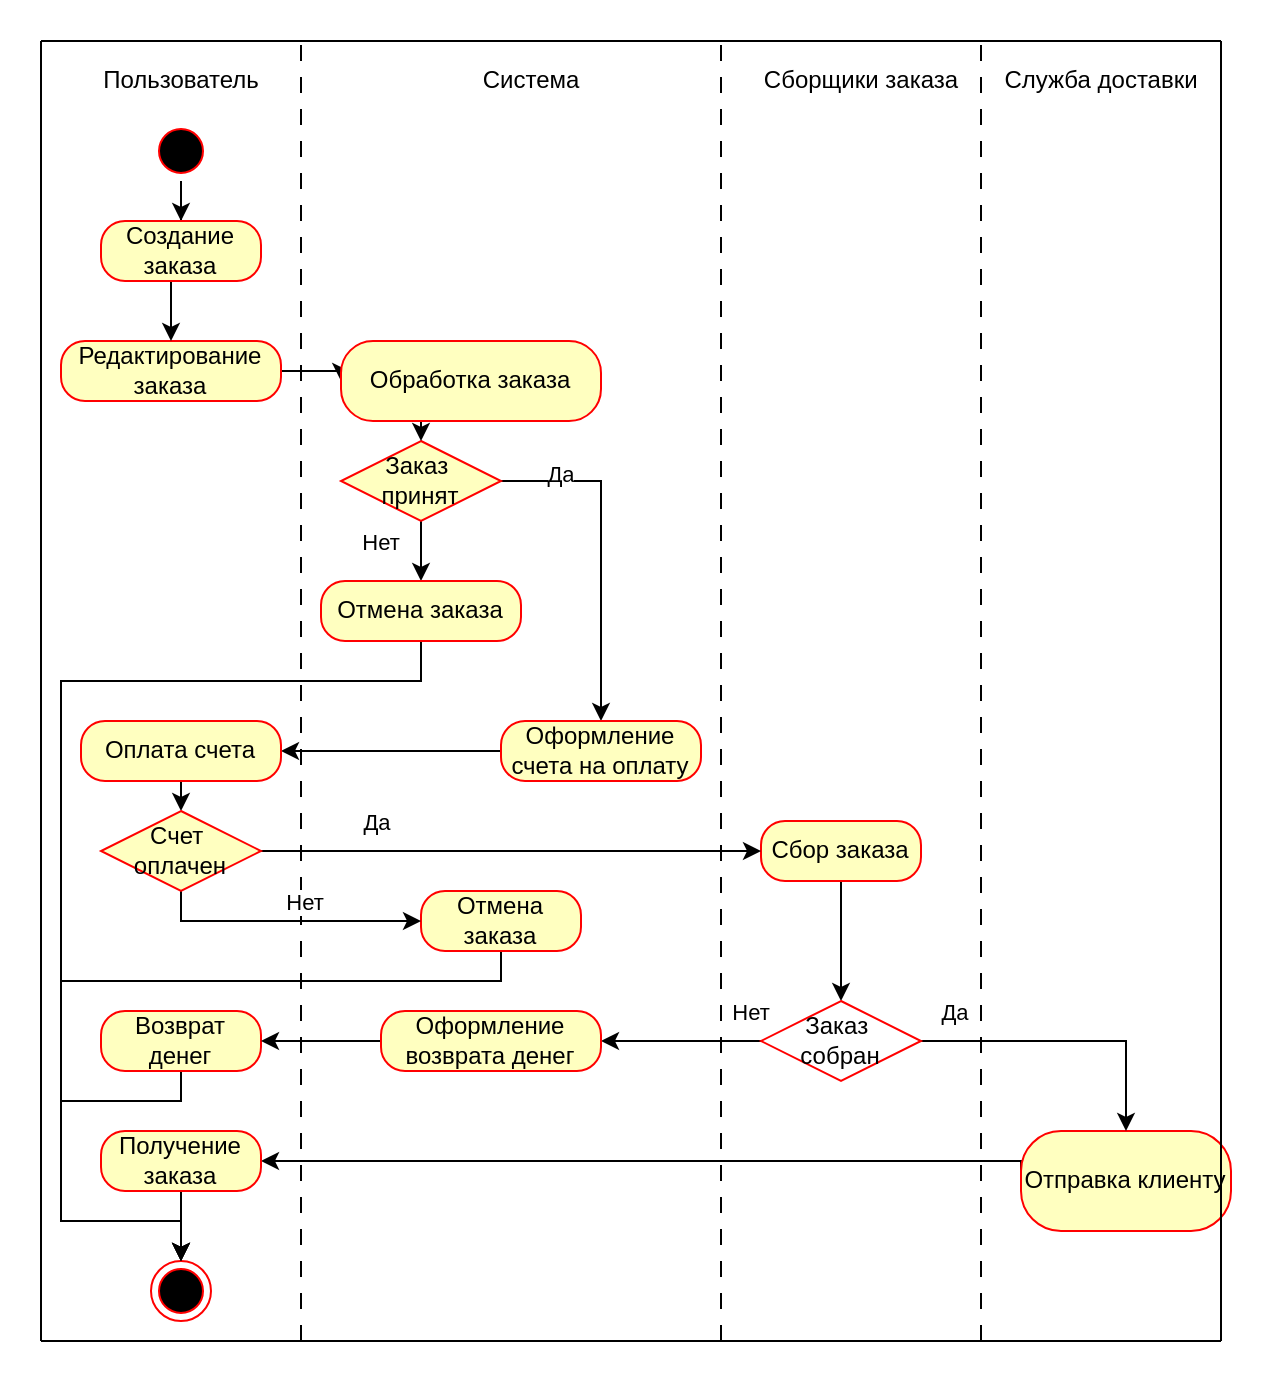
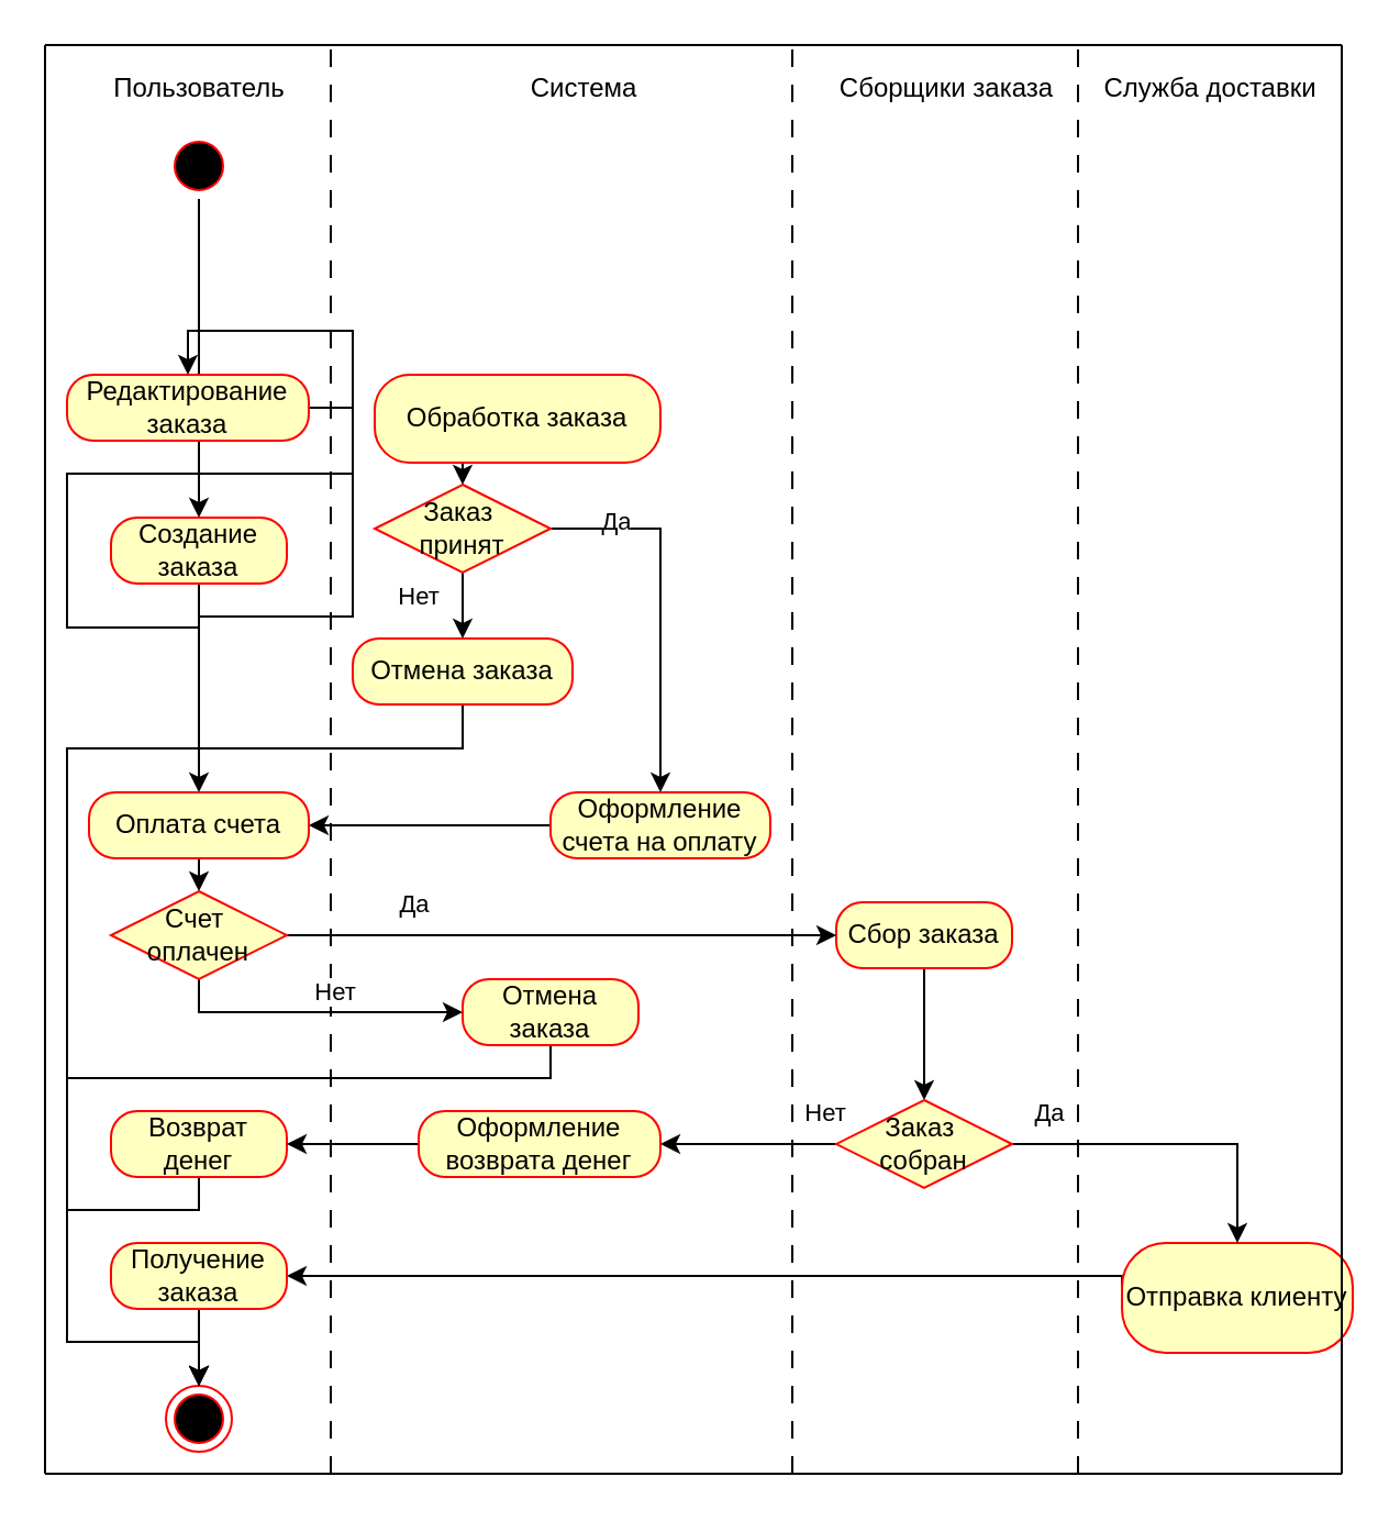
  <mxCell id="0" />
  <mxCell id="1" parent="0" />
  <mxCell id="2" value="" style="ellipse;html=1;shape=endState;fillColor=#000000;strokeColor=#ff0000;" parent="1" vertex="1"><mxGeometry x="75" y="630" width="30" height="30" as="geometry" /></mxCell>
  <mxCell id="3" style="edgeStyle=orthogonalEdgeStyle;rounded=0;orthogonalLoop=1;jettySize=auto;html=1;exitX=0.5;exitY=1;exitDx=0;exitDy=0;" parent="1" source="4" target="29" edge="1"><mxGeometry relative="1" as="geometry" /></mxCell>
  <mxCell id="4" value="" style="ellipse;html=1;shape=startState;fillColor=#000000;strokeColor=#ff0000;" parent="1" vertex="1"><mxGeometry x="75" y="60" width="30" height="30" as="geometry" /></mxCell>
  <mxCell id="5" style="edgeStyle=orthogonalEdgeStyle;rounded=0;orthogonalLoop=1;jettySize=auto;html=1;exitX=1;exitY=0.5;exitDx=0;exitDy=0;entryX=0.5;entryY=0;entryDx=0;entryDy=0;" parent="1" source="8" target="42" edge="1"><mxGeometry relative="1" as="geometry"><mxPoint x="280" y="305" as="targetPoint" /><Array as="points"><mxPoint x="300" y="240" /><mxPoint x="300" y="360" /></Array></mxGeometry></mxCell>
  <mxCell id="6" value="Да" style="edgeLabel;html=1;align=center;verticalAlign=middle;resizable=0;points=[];" parent="5" vertex="1" connectable="0"><mxGeometry x="-0.364" y="2" relative="1" as="geometry"><mxPoint x="-23" y="-8" as="offset" /></mxGeometry></mxCell>
  <mxCell id="7" style="edgeStyle=orthogonalEdgeStyle;rounded=0;orthogonalLoop=1;jettySize=auto;html=1;exitX=0.5;exitY=1;exitDx=0;exitDy=0;entryX=0.5;entryY=0;entryDx=0;entryDy=0;" parent="1" source="8" target="53" edge="1"><mxGeometry relative="1" as="geometry" /></mxCell>
  <mxCell id="8" value="Заказ&amp;nbsp;&lt;div&gt;принят&lt;/div&gt;" style="rhombus;whiteSpace=wrap;html=1;fontColor=#000000;fillColor=#ffffc0;strokeColor=#ff0000;" parent="1" vertex="1"><mxGeometry x="170" y="220" width="80" height="40" as="geometry" /></mxCell>
- <mxCell id="9" style="edgeStyle=orthogonalEdgeStyle;rounded=0;orthogonalLoop=1;jettySize=auto;html=1;exitX=1;exitY=0.5;exitDx=0;exitDy=0;entryX=0;entryY=0.5;entryDx=0;entryDy=0;" parent="1" source="10" target="21" edge="1"><mxGeometry relative="1" as="geometry" /></mxCell>
+ <mxCell id="9" style="edgeStyle=orthogonalEdgeStyle;rounded=0;orthogonalLoop=1;jettySize=auto;html=1;exitX=1;exitY=0.5;exitDx=0;exitDy=0;" parent="1" source="10" target="44" edge="1"><mxGeometry relative="1" as="geometry" /></mxCell>
  <mxCell id="10" value="Редактирование заказа" style="rounded=1;whiteSpace=wrap;html=1;arcSize=40;fontColor=#000000;fillColor=#ffffc0;strokeColor=#ff0000;" parent="1" vertex="1"><mxGeometry x="30" y="170" width="110" height="30" as="geometry" /></mxCell>
  <mxCell id="11" value="Пользователь" style="text;html=1;align=center;verticalAlign=middle;resizable=0;points=[];autosize=1;strokeColor=none;fillColor=none;" parent="1" vertex="1"><mxGeometry x="40" y="25" width="100" height="30" as="geometry" /></mxCell>
  <mxCell id="12" value="Система" style="text;html=1;align=center;verticalAlign=middle;resizable=0;points=[];autosize=1;strokeColor=none;fillColor=none;" parent="1" vertex="1"><mxGeometry x="230" y="25" width="70" height="30" as="geometry" /></mxCell>
  <mxCell id="13" value="Сборщики заказа" style="text;html=1;align=center;verticalAlign=middle;resizable=0;points=[];autosize=1;strokeColor=none;fillColor=none;" parent="1" vertex="1"><mxGeometry x="370" y="25" width="120" height="30" as="geometry" /></mxCell>
  <mxCell id="14" value="" style="endArrow=none;html=1;rounded=0;" parent="1" edge="1"><mxGeometry width="50" height="50" relative="1" as="geometry"><mxPoint x="20" y="20" as="sourcePoint" /><mxPoint x="610" y="20" as="targetPoint" /></mxGeometry></mxCell>
  <mxCell id="15" value="" style="endArrow=none;html=1;rounded=0;" parent="1" edge="1"><mxGeometry width="50" height="50" relative="1" as="geometry"><mxPoint x="20" y="670" as="sourcePoint" /><mxPoint x="20" y="20" as="targetPoint" /></mxGeometry></mxCell>
  <mxCell id="16" value="" style="endArrow=none;html=1;rounded=0;" parent="1" edge="1"><mxGeometry width="50" height="50" relative="1" as="geometry"><mxPoint x="610" y="670" as="sourcePoint" /><mxPoint x="20" y="670" as="targetPoint" /></mxGeometry></mxCell>
  <mxCell id="17" value="" style="endArrow=none;html=1;rounded=0;dashed=1;dashPattern=8 8;" parent="1" edge="1"><mxGeometry width="50" height="50" relative="1" as="geometry"><mxPoint x="150" y="670" as="sourcePoint" /><mxPoint x="150" y="20" as="targetPoint" /></mxGeometry></mxCell>
  <mxCell id="18" value="" style="endArrow=none;html=1;rounded=0;dashed=1;dashPattern=8 8;" parent="1" edge="1"><mxGeometry width="50" height="50" relative="1" as="geometry"><mxPoint x="360" y="670" as="sourcePoint" /><mxPoint x="360" y="20" as="targetPoint" /></mxGeometry></mxCell>
  <mxCell id="19" value="" style="endArrow=none;html=1;rounded=0;dashed=1;dashPattern=8 8;" parent="1" edge="1"><mxGeometry width="50" height="50" relative="1" as="geometry"><mxPoint x="490" y="670" as="sourcePoint" /><mxPoint x="490" y="20" as="targetPoint" /></mxGeometry></mxCell>
  <mxCell id="20" style="edgeStyle=orthogonalEdgeStyle;rounded=0;orthogonalLoop=1;jettySize=auto;html=1;exitX=0.5;exitY=1;exitDx=0;exitDy=0;entryX=0.5;entryY=0;entryDx=0;entryDy=0;" parent="1" source="21" target="8" edge="1"><mxGeometry relative="1" as="geometry" /></mxCell>
  <mxCell id="21" value="Обработка заказа" style="rounded=1;whiteSpace=wrap;html=1;arcSize=40;fontColor=#000000;fillColor=#ffffc0;strokeColor=#ff0000;" parent="1" vertex="1"><mxGeometry x="170" y="170" width="130" height="40" as="geometry" /></mxCell>
  <mxCell id="22" style="edgeStyle=orthogonalEdgeStyle;rounded=0;orthogonalLoop=1;jettySize=auto;html=1;exitX=0.5;exitY=1;exitDx=0;exitDy=0;entryX=0.5;entryY=0;entryDx=0;entryDy=0;" parent="1" source="23" target="36" edge="1"><mxGeometry relative="1" as="geometry" /></mxCell>
  <mxCell id="23" value="Сбор заказа" style="rounded=1;whiteSpace=wrap;html=1;arcSize=40;fontColor=#000000;fillColor=#ffffc0;strokeColor=#ff0000;" parent="1" vertex="1"><mxGeometry x="380" y="410" width="80" height="30" as="geometry" /></mxCell>
  <mxCell id="24" style="edgeStyle=orthogonalEdgeStyle;rounded=0;orthogonalLoop=1;jettySize=auto;html=1;exitX=0;exitY=0.5;exitDx=0;exitDy=0;entryX=1;entryY=0.5;entryDx=0;entryDy=0;" parent="1" source="25" target="27" edge="1"><mxGeometry relative="1" as="geometry"><Array as="points"><mxPoint x="210" y="580" /><mxPoint x="210" y="580" /></Array></mxGeometry></mxCell>
  <mxCell id="25" value="Отправка клиенту" style="rounded=1;whiteSpace=wrap;html=1;arcSize=40;fontColor=#000000;fillColor=#ffffc0;strokeColor=#ff0000;" parent="1" vertex="1"><mxGeometry x="510" y="565" width="105" height="50" as="geometry" /></mxCell>
  <mxCell id="26" style="edgeStyle=orthogonalEdgeStyle;rounded=0;orthogonalLoop=1;jettySize=auto;html=1;exitX=0.5;exitY=1;exitDx=0;exitDy=0;entryX=0.5;entryY=0;entryDx=0;entryDy=0;" parent="1" source="27" target="2" edge="1"><mxGeometry relative="1" as="geometry" /></mxCell>
  <mxCell id="27" value="Получение заказа" style="rounded=1;whiteSpace=wrap;html=1;arcSize=40;fontColor=#000000;fillColor=#ffffc0;strokeColor=#ff0000;" parent="1" vertex="1"><mxGeometry x="50" y="565" width="80" height="30" as="geometry" /></mxCell>
  <mxCell id="28" style="edgeStyle=orthogonalEdgeStyle;rounded=0;orthogonalLoop=1;jettySize=auto;html=1;exitX=0.5;exitY=1;exitDx=0;exitDy=0;entryX=0.5;entryY=0;entryDx=0;entryDy=0;" parent="1" source="29" target="10" edge="1"><mxGeometry relative="1" as="geometry" /></mxCell>
- <mxCell id="29" value="Создание заказа" style="rounded=1;whiteSpace=wrap;html=1;arcSize=40;fontColor=#000000;fillColor=#ffffc0;strokeColor=#ff0000;" parent="1" vertex="1"><mxGeometry x="50" y="110" width="80" height="30" as="geometry" /></mxCell>
+ <mxCell id="29" value="Создание заказа" style="rounded=1;whiteSpace=wrap;html=1;arcSize=40;fontColor=#000000;fillColor=#ffffc0;strokeColor=#ff0000;" parent="1" vertex="1"><mxGeometry x="50" y="235" width="80" height="30" as="geometry" /></mxCell>
  <mxCell id="30" style="edgeStyle=orthogonalEdgeStyle;rounded=0;orthogonalLoop=1;jettySize=auto;html=1;exitX=0.5;exitY=1;exitDx=0;exitDy=0;entryX=0.5;entryY=0;entryDx=0;entryDy=0;" parent="1" source="31" target="2" edge="1"><mxGeometry relative="1" as="geometry"><Array as="points"><mxPoint x="90" y="550" /><mxPoint x="30" y="550" /><mxPoint x="30" y="610" /><mxPoint x="90" y="610" /></Array></mxGeometry></mxCell>
  <mxCell id="31" value="Возврат денег" style="rounded=1;whiteSpace=wrap;html=1;arcSize=40;fontColor=#000000;fillColor=#ffffc0;strokeColor=#ff0000;" parent="1" vertex="1"><mxGeometry x="50" y="505" width="80" height="30" as="geometry" /></mxCell>
  <mxCell id="32" style="edgeStyle=orthogonalEdgeStyle;rounded=0;orthogonalLoop=1;jettySize=auto;html=1;exitX=1;exitY=0.5;exitDx=0;exitDy=0;entryX=0.5;entryY=0;entryDx=0;entryDy=0;" parent="1" source="36" target="25" edge="1"><mxGeometry relative="1" as="geometry" /></mxCell>
  <mxCell id="33" value="Да" style="edgeLabel;html=1;align=center;verticalAlign=middle;resizable=0;points=[];" parent="32" vertex="1" connectable="0"><mxGeometry x="-0.133" relative="1" as="geometry"><mxPoint x="-48" y="-15" as="offset" /></mxGeometry></mxCell>
  <mxCell id="34" style="edgeStyle=orthogonalEdgeStyle;rounded=0;orthogonalLoop=1;jettySize=auto;html=1;exitX=0;exitY=0.5;exitDx=0;exitDy=0;entryX=1;entryY=0.5;entryDx=0;entryDy=0;" parent="1" source="36" target="40" edge="1"><mxGeometry relative="1" as="geometry" /></mxCell>
  <mxCell id="35" value="Нет" style="edgeLabel;html=1;align=center;verticalAlign=middle;resizable=0;points=[];" parent="34" vertex="1" connectable="0"><mxGeometry x="-0.807" y="-2" relative="1" as="geometry"><mxPoint x="2" y="-13" as="offset" /></mxGeometry></mxCell>
- <mxCell id="36" value="Заказ&amp;nbsp;&lt;div&gt;собран&lt;/div&gt;" style="rhombus;whiteSpace=wrap;html=1;fontColor=#000000;fillColor=#ffffff;strokeColor=#ff0000;" parent="1" vertex="1"><mxGeometry x="380" y="500" width="80" height="40" as="geometry" /></mxCell>
+ <mxCell id="36" value="Заказ&amp;nbsp;&lt;div&gt;собран&lt;/div&gt;" style="rhombus;whiteSpace=wrap;html=1;fontColor=#000000;fillColor=#ffffc0;strokeColor=#ff0000;" parent="1" vertex="1"><mxGeometry x="380" y="500" width="80" height="40" as="geometry" /></mxCell>
  <mxCell id="37" style="edgeStyle=orthogonalEdgeStyle;rounded=0;orthogonalLoop=1;jettySize=auto;html=1;exitX=0.5;exitY=1;exitDx=0;exitDy=0;entryX=0.5;entryY=0;entryDx=0;entryDy=0;" parent="1" source="38" target="2" edge="1"><mxGeometry relative="1" as="geometry"><Array as="points"><mxPoint x="250" y="490" /><mxPoint x="30" y="490" /><mxPoint x="30" y="610" /><mxPoint x="90" y="610" /></Array></mxGeometry></mxCell>
  <mxCell id="38" value="Отмена заказа" style="rounded=1;whiteSpace=wrap;html=1;arcSize=40;fontColor=#000000;fillColor=#ffffc0;strokeColor=#ff0000;" parent="1" vertex="1"><mxGeometry x="210" y="445" width="80" height="30" as="geometry" /></mxCell>
  <mxCell id="39" style="edgeStyle=orthogonalEdgeStyle;rounded=0;orthogonalLoop=1;jettySize=auto;html=1;exitX=0;exitY=0.5;exitDx=0;exitDy=0;entryX=1;entryY=0.5;entryDx=0;entryDy=0;" parent="1" source="40" target="31" edge="1"><mxGeometry relative="1" as="geometry" /></mxCell>
  <mxCell id="40" value="Оформление возврата денег" style="rounded=1;whiteSpace=wrap;html=1;arcSize=40;fontColor=#000000;fillColor=#ffffc0;strokeColor=#ff0000;" parent="1" vertex="1"><mxGeometry x="190" y="505" width="110" height="30" as="geometry" /></mxCell>
  <mxCell id="41" style="edgeStyle=orthogonalEdgeStyle;rounded=0;orthogonalLoop=1;jettySize=auto;html=1;exitX=0;exitY=0.5;exitDx=0;exitDy=0;entryX=1;entryY=0.5;entryDx=0;entryDy=0;" parent="1" source="42" target="44" edge="1"><mxGeometry relative="1" as="geometry" /></mxCell>
  <mxCell id="42" value="Оформление счета на оплату" style="rounded=1;whiteSpace=wrap;html=1;arcSize=40;fontColor=#000000;fillColor=#ffffc0;strokeColor=#ff0000;" parent="1" vertex="1"><mxGeometry x="250" y="360" width="100" height="30" as="geometry" /></mxCell>
  <mxCell id="43" style="edgeStyle=orthogonalEdgeStyle;rounded=0;orthogonalLoop=1;jettySize=auto;html=1;exitX=0.5;exitY=1;exitDx=0;exitDy=0;entryX=0.5;entryY=0;entryDx=0;entryDy=0;" parent="1" source="44" target="49" edge="1"><mxGeometry relative="1" as="geometry" /></mxCell>
  <mxCell id="44" value="Оплата счета" style="rounded=1;whiteSpace=wrap;html=1;arcSize=40;fontColor=#000000;fillColor=#ffffc0;strokeColor=#ff0000;" parent="1" vertex="1"><mxGeometry x="40" y="360" width="100" height="30" as="geometry" /></mxCell>
  <mxCell id="45" style="edgeStyle=orthogonalEdgeStyle;rounded=0;orthogonalLoop=1;jettySize=auto;html=1;exitX=1;exitY=0.5;exitDx=0;exitDy=0;entryX=0;entryY=0.5;entryDx=0;entryDy=0;" parent="1" source="49" target="23" edge="1"><mxGeometry relative="1" as="geometry" /></mxCell>
  <mxCell id="46" value="Да" style="edgeLabel;html=1;align=center;verticalAlign=middle;resizable=0;points=[];" parent="45" vertex="1" connectable="0"><mxGeometry x="-0.54" y="-1" relative="1" as="geometry"><mxPoint y="-16" as="offset" /></mxGeometry></mxCell>
  <mxCell id="47" style="edgeStyle=orthogonalEdgeStyle;rounded=0;orthogonalLoop=1;jettySize=auto;html=1;exitX=0.5;exitY=1;exitDx=0;exitDy=0;entryX=0;entryY=0.5;entryDx=0;entryDy=0;" parent="1" source="49" target="38" edge="1"><mxGeometry relative="1" as="geometry"><Array as="points"><mxPoint x="90" y="460" /></Array></mxGeometry></mxCell>
  <mxCell id="48" value="Нет" style="edgeLabel;html=1;align=center;verticalAlign=middle;resizable=0;points=[];" parent="47" vertex="1" connectable="0"><mxGeometry x="0.07" y="-1" relative="1" as="geometry"><mxPoint x="4" y="-11" as="offset" /></mxGeometry></mxCell>
  <mxCell id="49" value="Счет&amp;nbsp;&lt;div&gt;оплачен&lt;/div&gt;" style="rhombus;whiteSpace=wrap;html=1;fontColor=#000000;fillColor=#ffffc0;strokeColor=#ff0000;" parent="1" vertex="1"><mxGeometry x="50" y="405" width="80" height="40" as="geometry" /></mxCell>
  <mxCell id="50" value="Служба доставки" style="text;html=1;align=center;verticalAlign=middle;resizable=0;points=[];autosize=1;strokeColor=none;fillColor=none;" parent="1" vertex="1"><mxGeometry x="490" y="25" width="120" height="30" as="geometry" /></mxCell>
  <mxCell id="51" value="" style="endArrow=none;html=1;rounded=0;" parent="1" edge="1"><mxGeometry width="50" height="50" relative="1" as="geometry"><mxPoint x="610" y="670" as="sourcePoint" /><mxPoint x="610" y="20" as="targetPoint" /></mxGeometry></mxCell>
  <mxCell id="52" style="edgeStyle=orthogonalEdgeStyle;rounded=0;orthogonalLoop=1;jettySize=auto;html=1;exitX=0.5;exitY=1;exitDx=0;exitDy=0;entryX=0.5;entryY=0;entryDx=0;entryDy=0;" parent="1" source="53" target="2" edge="1"><mxGeometry relative="1" as="geometry"><Array as="points"><mxPoint x="210" y="340" /><mxPoint x="30" y="340" /><mxPoint x="30" y="610" /><mxPoint x="90" y="610" /></Array></mxGeometry></mxCell>
  <mxCell id="53" value="Отмена заказа" style="rounded=1;whiteSpace=wrap;html=1;arcSize=40;fontColor=#000000;fillColor=#ffffc0;strokeColor=#ff0000;" parent="1" vertex="1"><mxGeometry x="160" y="290" width="100" height="30" as="geometry" /></mxCell>
  <mxCell id="54" value="Нет" style="edgeLabel;html=1;align=center;verticalAlign=middle;resizable=0;points=[];" parent="1" vertex="1" connectable="0"><mxGeometry x="189.995" y="270" as="geometry" /></mxCell>
